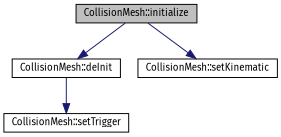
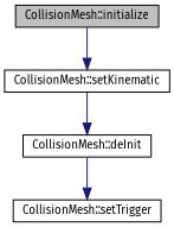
  digraph {
    fontname="Fira Sans"
    rankdir=TB
    node [color=black fillcolor=white fontname="Fira Sans" fontsize=10 shape=record style=filled]
    edge [color=midnightblue fontname="Fira Sans" fontsize=10 labelfontname=Helvetica labelfontsize=10 style=solid]
    n1 [fillcolor=grey75 fontcolor=black height=0.2 label="CollisionMesh::initialize" width=0.4]
    n2 [height=0.2 label="CollisionMesh::deInit" width=0.4]
    n3 [height=0.2 label="CollisionMesh::setKinematic" width=0.4]
    n4 [height=0.2 label="CollisionMesh::setTrigger" width=0.4]
-   n1 -> n2
+   n3 -> n2
    n1 -> n3
    n2 -> n4
  }
